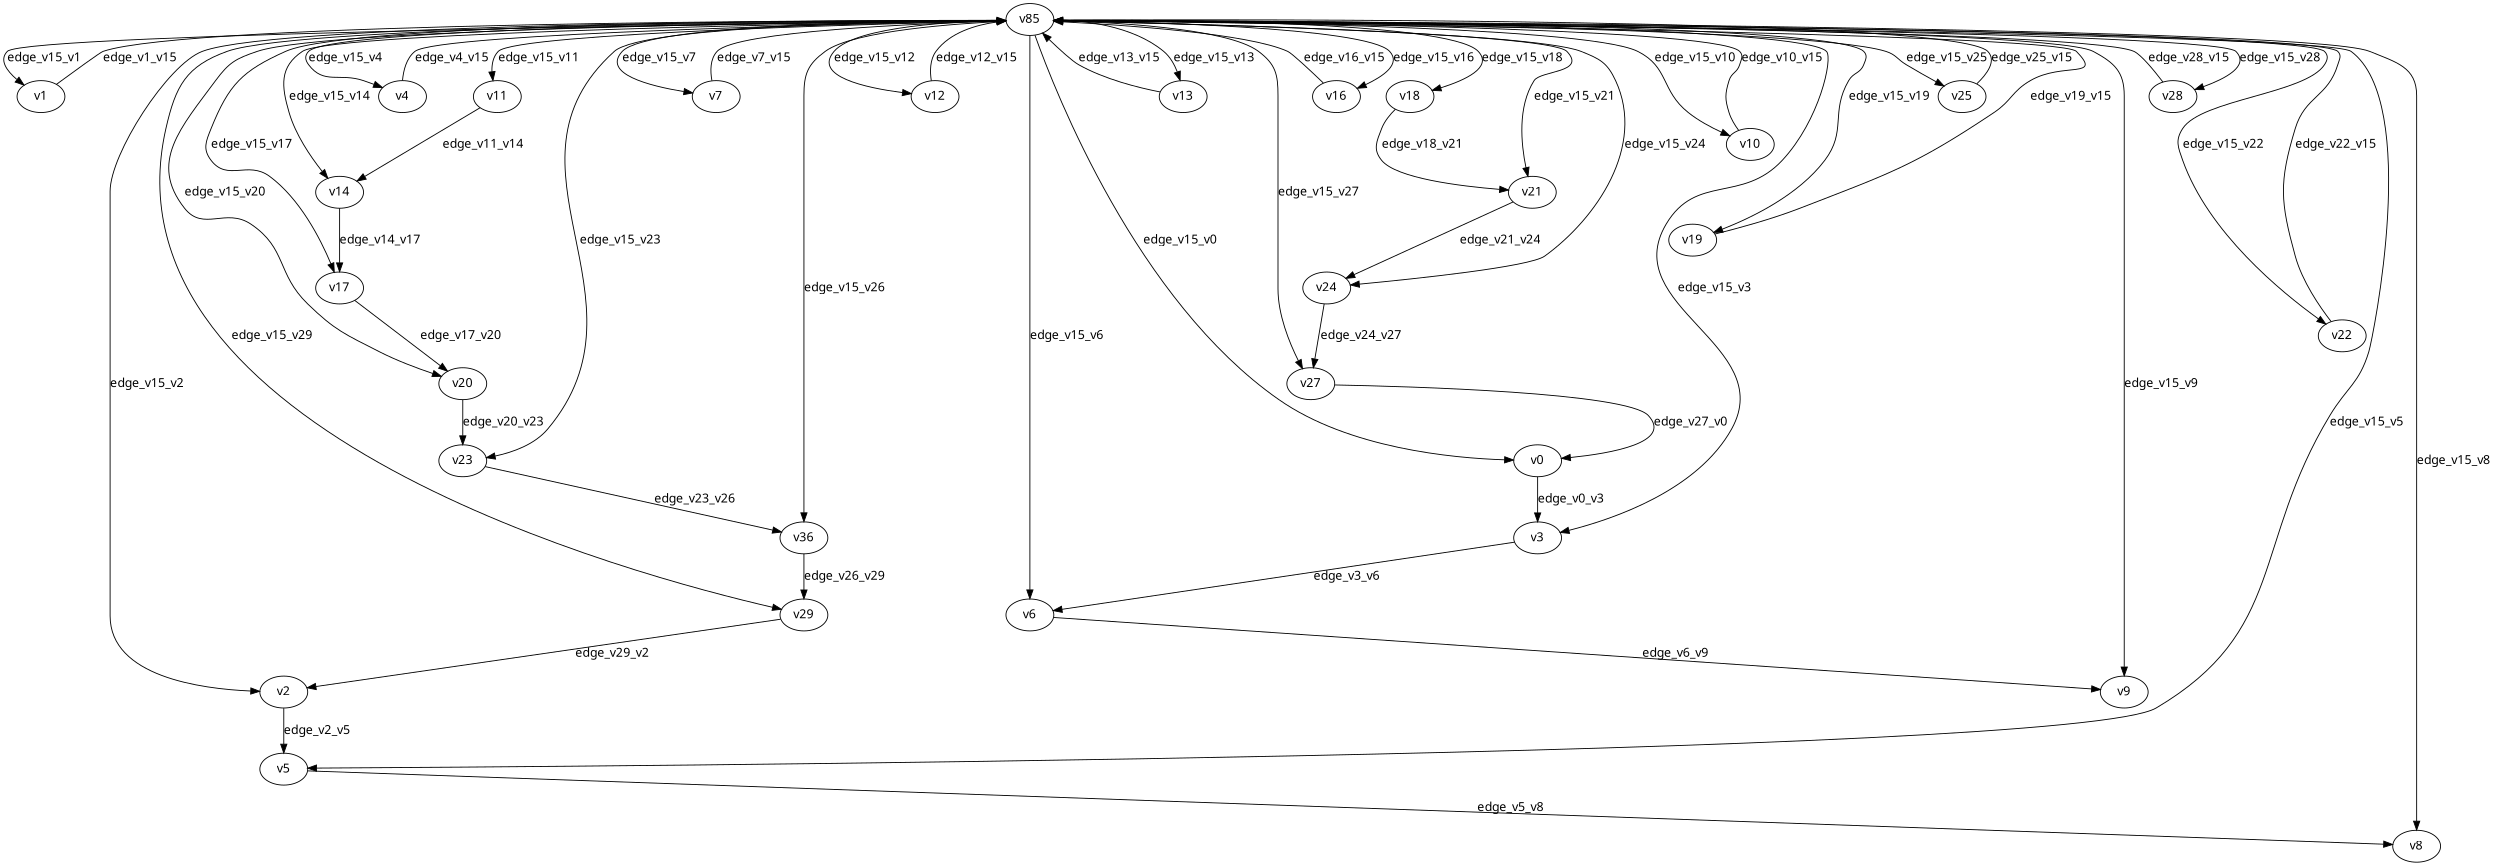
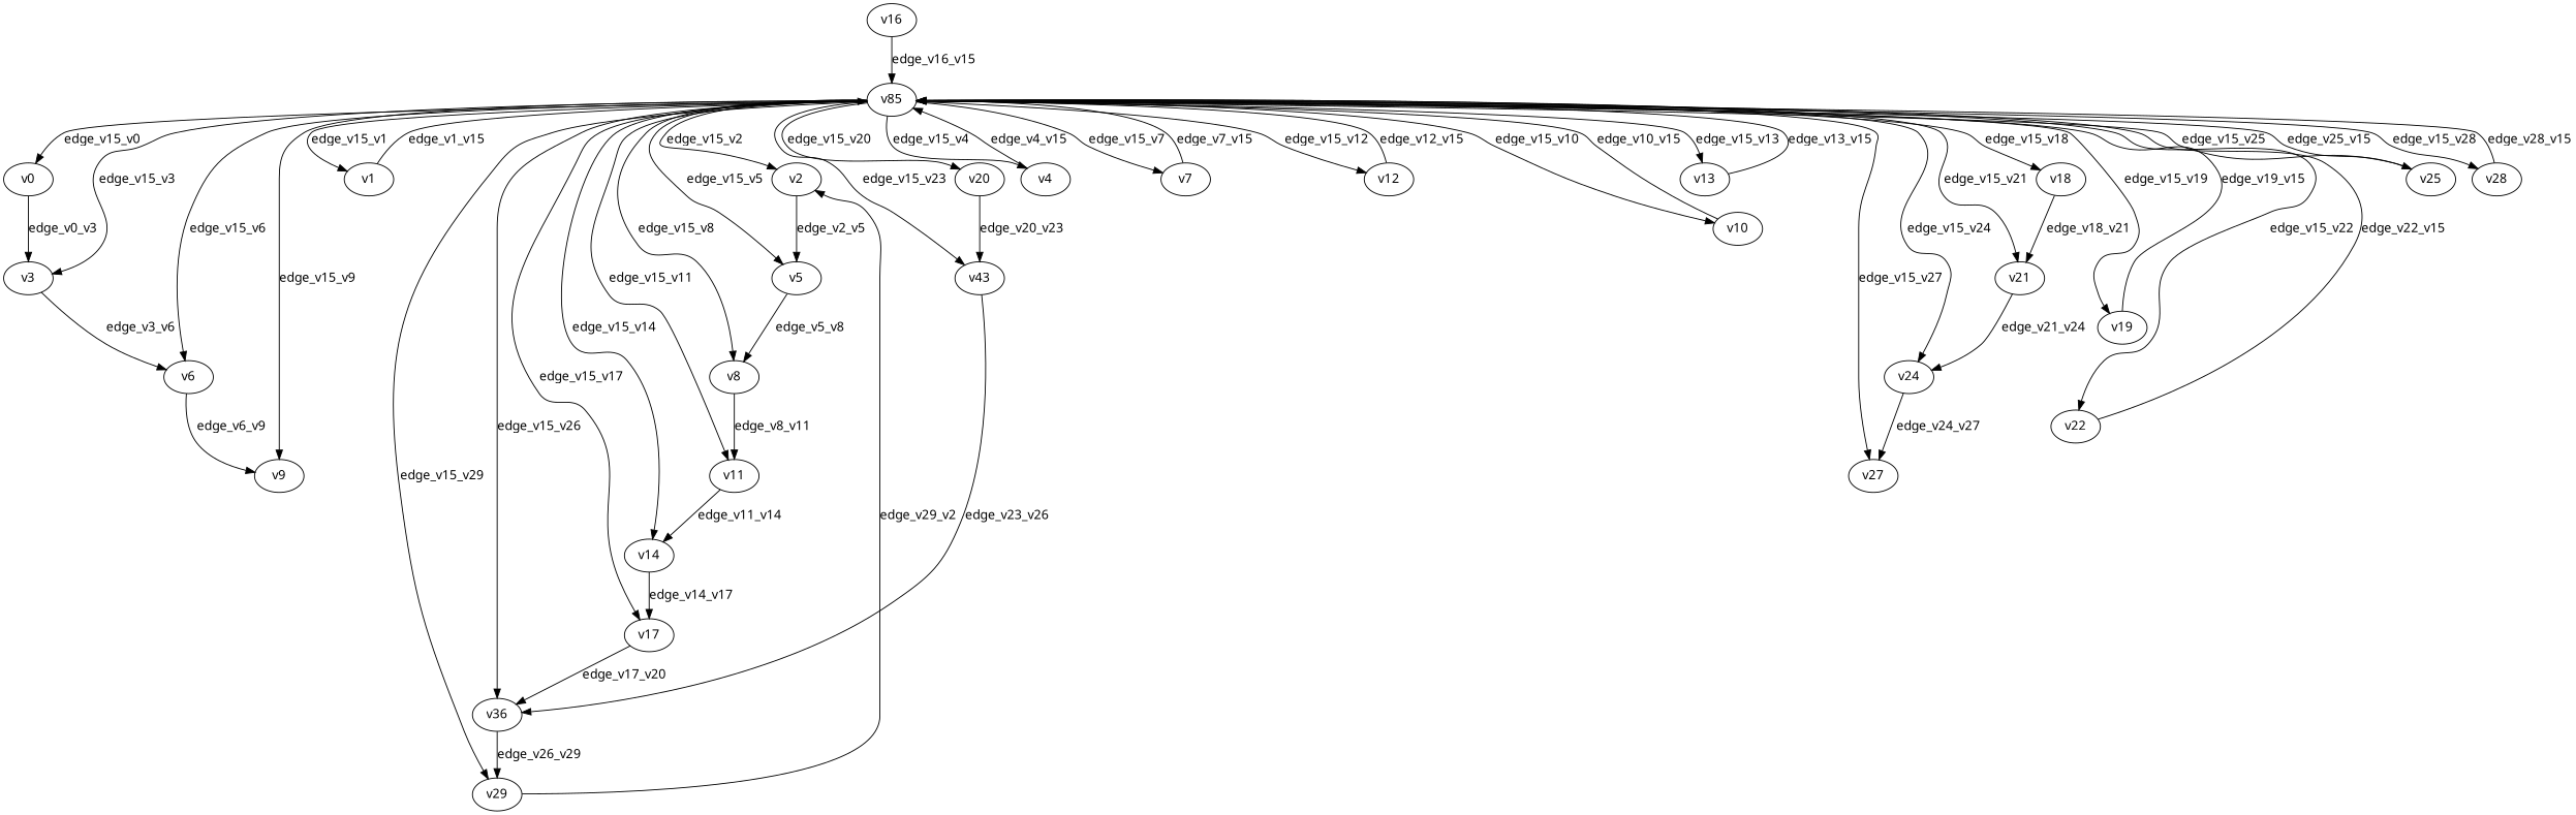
  digraph {
    fontname="Noto Sans"
    node [fontname="Noto Sans" player=0]
    edge [discount=0.520 fontname="Noto Sans" weight=1.04]
    v3 [player=1]
    v0
    v6
    v1 [player=1]
    n5 [label=v85]
    v2
    v5 [player=1]
    v4
    v8
    v9 [player=1]
    v7 [player=1]
    v11 [player=1]
    v12
    v10
    v14
    v13 [player=1]
    v17 [player=1]
    v16
    v18
    v19 [player=1]
    v20
    v21 [player=1]
    v22
-   v23 [player=1]
+   v23 [player=1 label=v43]
    v24
    v25 [player=1]
    n27 [label=v36]
    v27 [player=1]
    v28
    v29 [player=1]
    v3 -> v6 [label=edge_v3_v6 weight=-2.45]
    v0 -> v3 [label=edge_v0_v3 weight=6.69]
    v6 -> v9 [label=edge_v6_v9 weight=0.74]
    v1 -> n5 [label=edge_v1_v15 weight=7.61]
    n5 -> v3 [label=edge_v15_v3 weight=-3.06]
    n5 -> v0 [label=edge_v15_v0 weight=-4.14]
    n5 -> v6 [label=edge_v15_v6 weight=7.05]
    n5 -> v1 [label=edge_v15_v1 weight=7.71]
    n5 -> v2 [label=edge_v15_v2 weight=1.44]
    n5 -> v5 [label=edge_v15_v5 weight=-0.25]
    n5 -> v4 [label=edge_v15_v4 weight=5.85]
    n5 -> v8 [label=edge_v15_v8 weight=1.17]
    n5 -> v9 [label=edge_v15_v9 weight=9.04]
    n5 -> v7 [label=edge_v15_v7 weight=0.49]
    n5 -> v11 [label=edge_v15_v11 weight=1.06]
    n5 -> v12 [label=edge_v15_v12 weight=-3.18]
    n5 -> v10 [label=edge_v15_v10 weight=-5.64]
    n5 -> v14 [label=edge_v15_v14 weight=2.49]
    n5 -> v13 [label=edge_v15_v13]
    n5 -> v17 [label=edge_v15_v17 weight=-4.96]
-   n5 -> v16 [label=edge_v15_v16 weight=1.58]
    n5 -> v18 [label=edge_v15_v18 weight=0.65]
    n5 -> v19 [label=edge_v15_v19 weight=-4.79]
    n5 -> v20 [label=edge_v15_v20 weight=-4.98]
    n5 -> v21 [label=edge_v15_v21 weight=0.58]
    n5 -> v22 [label=edge_v15_v22 weight=-0.55]
    n5 -> v23 [label=edge_v15_v23 weight=-5.74]
    n5 -> v24 [label=edge_v15_v24 weight=1.72]
    n5 -> v25 [label=edge_v15_v25 weight=1.38]
    n5 -> n27 [label=edge_v15_v26 weight=6.66]
    n5 -> v27 [label=edge_v15_v27 weight=2.93]
    n5 -> v28 [label=edge_v15_v28 weight=9.96]
    n5 -> v29 [label=edge_v15_v29 weight=-1.65]
    v2 -> v5 [label=edge_v2_v5 weight=4.88]
    v5 -> v8 [label=edge_v5_v8 weight=-0.01]
    v4 -> n5 [label=edge_v4_v15 weight=6.66]
+   v8 -> v11 [label=edge_v8_v11 weight=5.88]
    v7 -> n5 [label=edge_v7_v15 weight=1.34]
    v11 -> v14 [label=edge_v11_v14 weight=1.82]
    v12 -> n5 [label=edge_v12_v15 weight=6.92]
    v10 -> n5 [label=edge_v10_v15 weight=-7.37]
    v14 -> v17 [label=edge_v14_v17 weight=3.93]
    v13 -> n5 [label=edge_v13_v15 weight=-0.22]
-   v17 -> v20 [label=edge_v17_v20 weight=0.62]
+   v17 -> n27 [label=edge_v17_v20 weight=0.62]
    v16 -> n5 [label=edge_v16_v15]
    v18 -> v21 [label=edge_v18_v21 weight=-2.36]
    v19 -> n5 [label=edge_v19_v15 weight=-6.97]
    v20 -> v23 [label=edge_v20_v23 weight=3.74]
    v21 -> v24 [label=edge_v21_v24 weight=-1.20]
    v22 -> n5 [label=edge_v22_v15 weight=-2.27]
    v23 -> n27 [label=edge_v23_v26 weight=-1.88]
    v24 -> v27 [label=edge_v24_v27 weight=2.11]
    v25 -> n5 [label=edge_v25_v15 weight=3.64]
    n27 -> v29 [label=edge_v26_v29 weight=3.43]
-   v27 -> v0 [label=edge_v27_v0 weight=0.14]
    v28 -> n5 [label=edge_v28_v15 weight=10.36]
    v29 -> v2 [label=edge_v29_v2 weight=1.21]
  }
